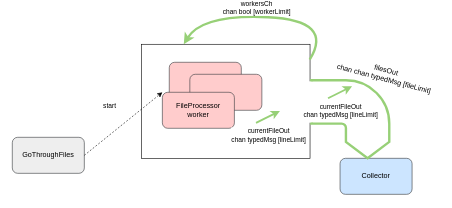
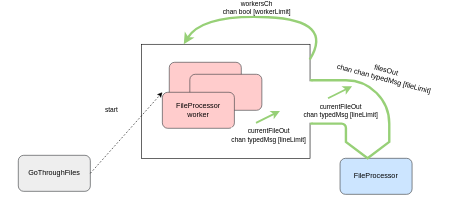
  <mxCell id="0" />
  <mxCell id="1" parent="0" />
- <mxCell id="2" value="Collector" style="rounded=1;whiteSpace=wrap;html=1;fillColor=#cce5ff;strokeColor=#36393d;" vertex="1" parent="1"><mxGeometry x="566" y="260" width="120" height="60" as="geometry" /></mxCell>
- <mxCell id="3" value="GoThroughFiles" style="rounded=1;whiteSpace=wrap;html=1;fillColor=#eeeeee;strokeColor=#36393d;" vertex="1" parent="1"><mxGeometry x="20" y="225" width="120" height="60" as="geometry" /></mxCell>
+ <mxCell id="2" value="FileProcessor" style="rounded=1;whiteSpace=wrap;html=1;fillColor=#cce5ff;strokeColor=#36393d;" vertex="1" parent="1"><mxGeometry x="566" y="260" width="120" height="60" as="geometry" /></mxCell>
+ <mxCell id="3" value="GoThroughFiles" style="rounded=1;whiteSpace=wrap;html=1;fillColor=#eeeeee;strokeColor=#36393d;" vertex="1" parent="1"><mxGeometry x="30" y="255" width="120" height="60" as="geometry" /></mxCell>
  <mxCell id="4" value="" style="rounded=0;whiteSpace=wrap;html=1;fillColor=none;" vertex="1" parent="1"><mxGeometry x="235.5" y="70" width="280.5" height="190" as="geometry" /></mxCell>
  <mxCell id="5" value="" style="html=1;shadow=0;dashed=0;align=center;verticalAlign=middle;shape=mxgraph.arrows2.bendArrow;dy=36.1;dx=27.4;notch=0;arrowHead=72.2;rounded=1;rotation=90;strokeColor=#97D077;fillColor=none;strokeWidth=4;" vertex="1" parent="1"><mxGeometry x="518" y="130" width="130" height="130" as="geometry" /></mxCell>
  <mxCell id="6" value="" style="endArrow=classic;html=1;rounded=0;exitX=1;exitY=0.5;exitDx=0;exitDy=0;entryX=0;entryY=0;entryDx=0;entryDy=0;dashed=1;" edge="1" parent="1" source="3" target="12"><mxGeometry width="50" height="50" relative="1" as="geometry"><mxPoint x="340" y="165" as="sourcePoint" /><mxPoint x="390" y="115" as="targetPoint" /></mxGeometry></mxCell>
  <mxCell id="7" value="start" style="edgeLabel;html=1;align=center;verticalAlign=middle;resizable=0;points=[];" vertex="1" connectable="0" parent="6"><mxGeometry x="0.488" relative="1" as="geometry"><mxPoint x="-55" y="-5" as="offset" /></mxGeometry></mxCell>
  <mxCell id="8" value="filesOut&lt;br&gt;chan chan typedMsg [fileLimit]" style="text;html=1;align=center;verticalAlign=middle;resizable=0;points=[];autosize=1;strokeColor=none;fillColor=none;rotation=15;" vertex="1" parent="1"><mxGeometry x="551" y="100" width="180" height="40" as="geometry" /></mxCell>
  <mxCell id="9" value="" style="rounded=1;whiteSpace=wrap;html=1;fillColor=#ffcccc;strokeColor=#36393d;" vertex="1" parent="1"><mxGeometry x="281.5" y="100" width="120" height="60" as="geometry" /></mxCell>
  <mxCell id="10" value="" style="ellipse;whiteSpace=wrap;html=1;aspect=fixed;strokeColor=none;" vertex="1" parent="1"><mxGeometry x="476" y="131" width="70" height="70" as="geometry" /></mxCell>
  <mxCell id="11" value="" style="rounded=1;whiteSpace=wrap;html=1;fillColor=#ffcccc;strokeColor=#36393d;" vertex="1" parent="1"><mxGeometry x="315.75" y="120" width="120" height="60" as="geometry" /></mxCell>
  <mxCell id="12" value="FileProcessor &lt;br&gt;worker" style="rounded=1;whiteSpace=wrap;html=1;fillColor=#ffcccc;strokeColor=#36393d;" vertex="1" parent="1"><mxGeometry x="270" y="150" width="120" height="60" as="geometry" /></mxCell>
  <mxCell id="13" value="" style="curved=1;endArrow=classic;html=1;rounded=0;exitX=0.998;exitY=0.135;exitDx=0;exitDy=0;entryX=0.25;entryY=0;entryDx=0;entryDy=0;exitPerimeter=0;strokeColor=#97D077;strokeWidth=4;" edge="1" parent="1" source="4" target="4"><mxGeometry width="50" height="50" relative="1" as="geometry"><mxPoint x="476" y="100" as="sourcePoint" /><mxPoint x="526" y="50" as="targetPoint" /><Array as="points"><mxPoint x="556" y="30" /><mxPoint x="336" y="20" /></Array></mxGeometry></mxCell>
  <mxCell id="14" value="workersCh&lt;br&gt;chan bool [workerLimit]" style="edgeLabel;html=1;align=center;verticalAlign=middle;resizable=0;points=[];" vertex="1" connectable="0" parent="13"><mxGeometry x="0.193" y="5" relative="1" as="geometry"><mxPoint x="5" y="-20" as="offset" /></mxGeometry></mxCell>
  <mxCell id="15" value="" style="endArrow=classic;html=1;rounded=0;strokeWidth=3;strokeColor=#97D077;" edge="1" parent="1"><mxGeometry width="50" height="50" relative="1" as="geometry"><mxPoint x="426" y="201" as="sourcePoint" /><mxPoint x="466" y="181" as="targetPoint" /></mxGeometry></mxCell>
  <mxCell id="16" value="currentFileOut&lt;div&gt;chan typedMsg [lineLimit]&lt;/div&gt;" style="edgeLabel;html=1;align=center;verticalAlign=middle;resizable=0;points=[];" vertex="1" connectable="0" parent="15"><mxGeometry x="0.353" y="-3" relative="1" as="geometry"><mxPoint x="-8" y="31" as="offset" /></mxGeometry></mxCell>
  <mxCell id="17" value="" style="endArrow=classic;html=1;rounded=0;strokeWidth=3;strokeColor=#97D077;" edge="1" parent="1"><mxGeometry width="50" height="50" relative="1" as="geometry"><mxPoint x="546" y="160" as="sourcePoint" /><mxPoint x="586" y="140" as="targetPoint" /></mxGeometry></mxCell>
  <mxCell id="18" value="currentFileOut&lt;div&gt;chan typedMsg [lineLimit]&lt;/div&gt;" style="edgeLabel;html=1;align=center;verticalAlign=middle;resizable=0;points=[];" vertex="1" connectable="0" parent="17"><mxGeometry x="0.353" y="-3" relative="1" as="geometry"><mxPoint x="-8" y="31" as="offset" /></mxGeometry></mxCell>
